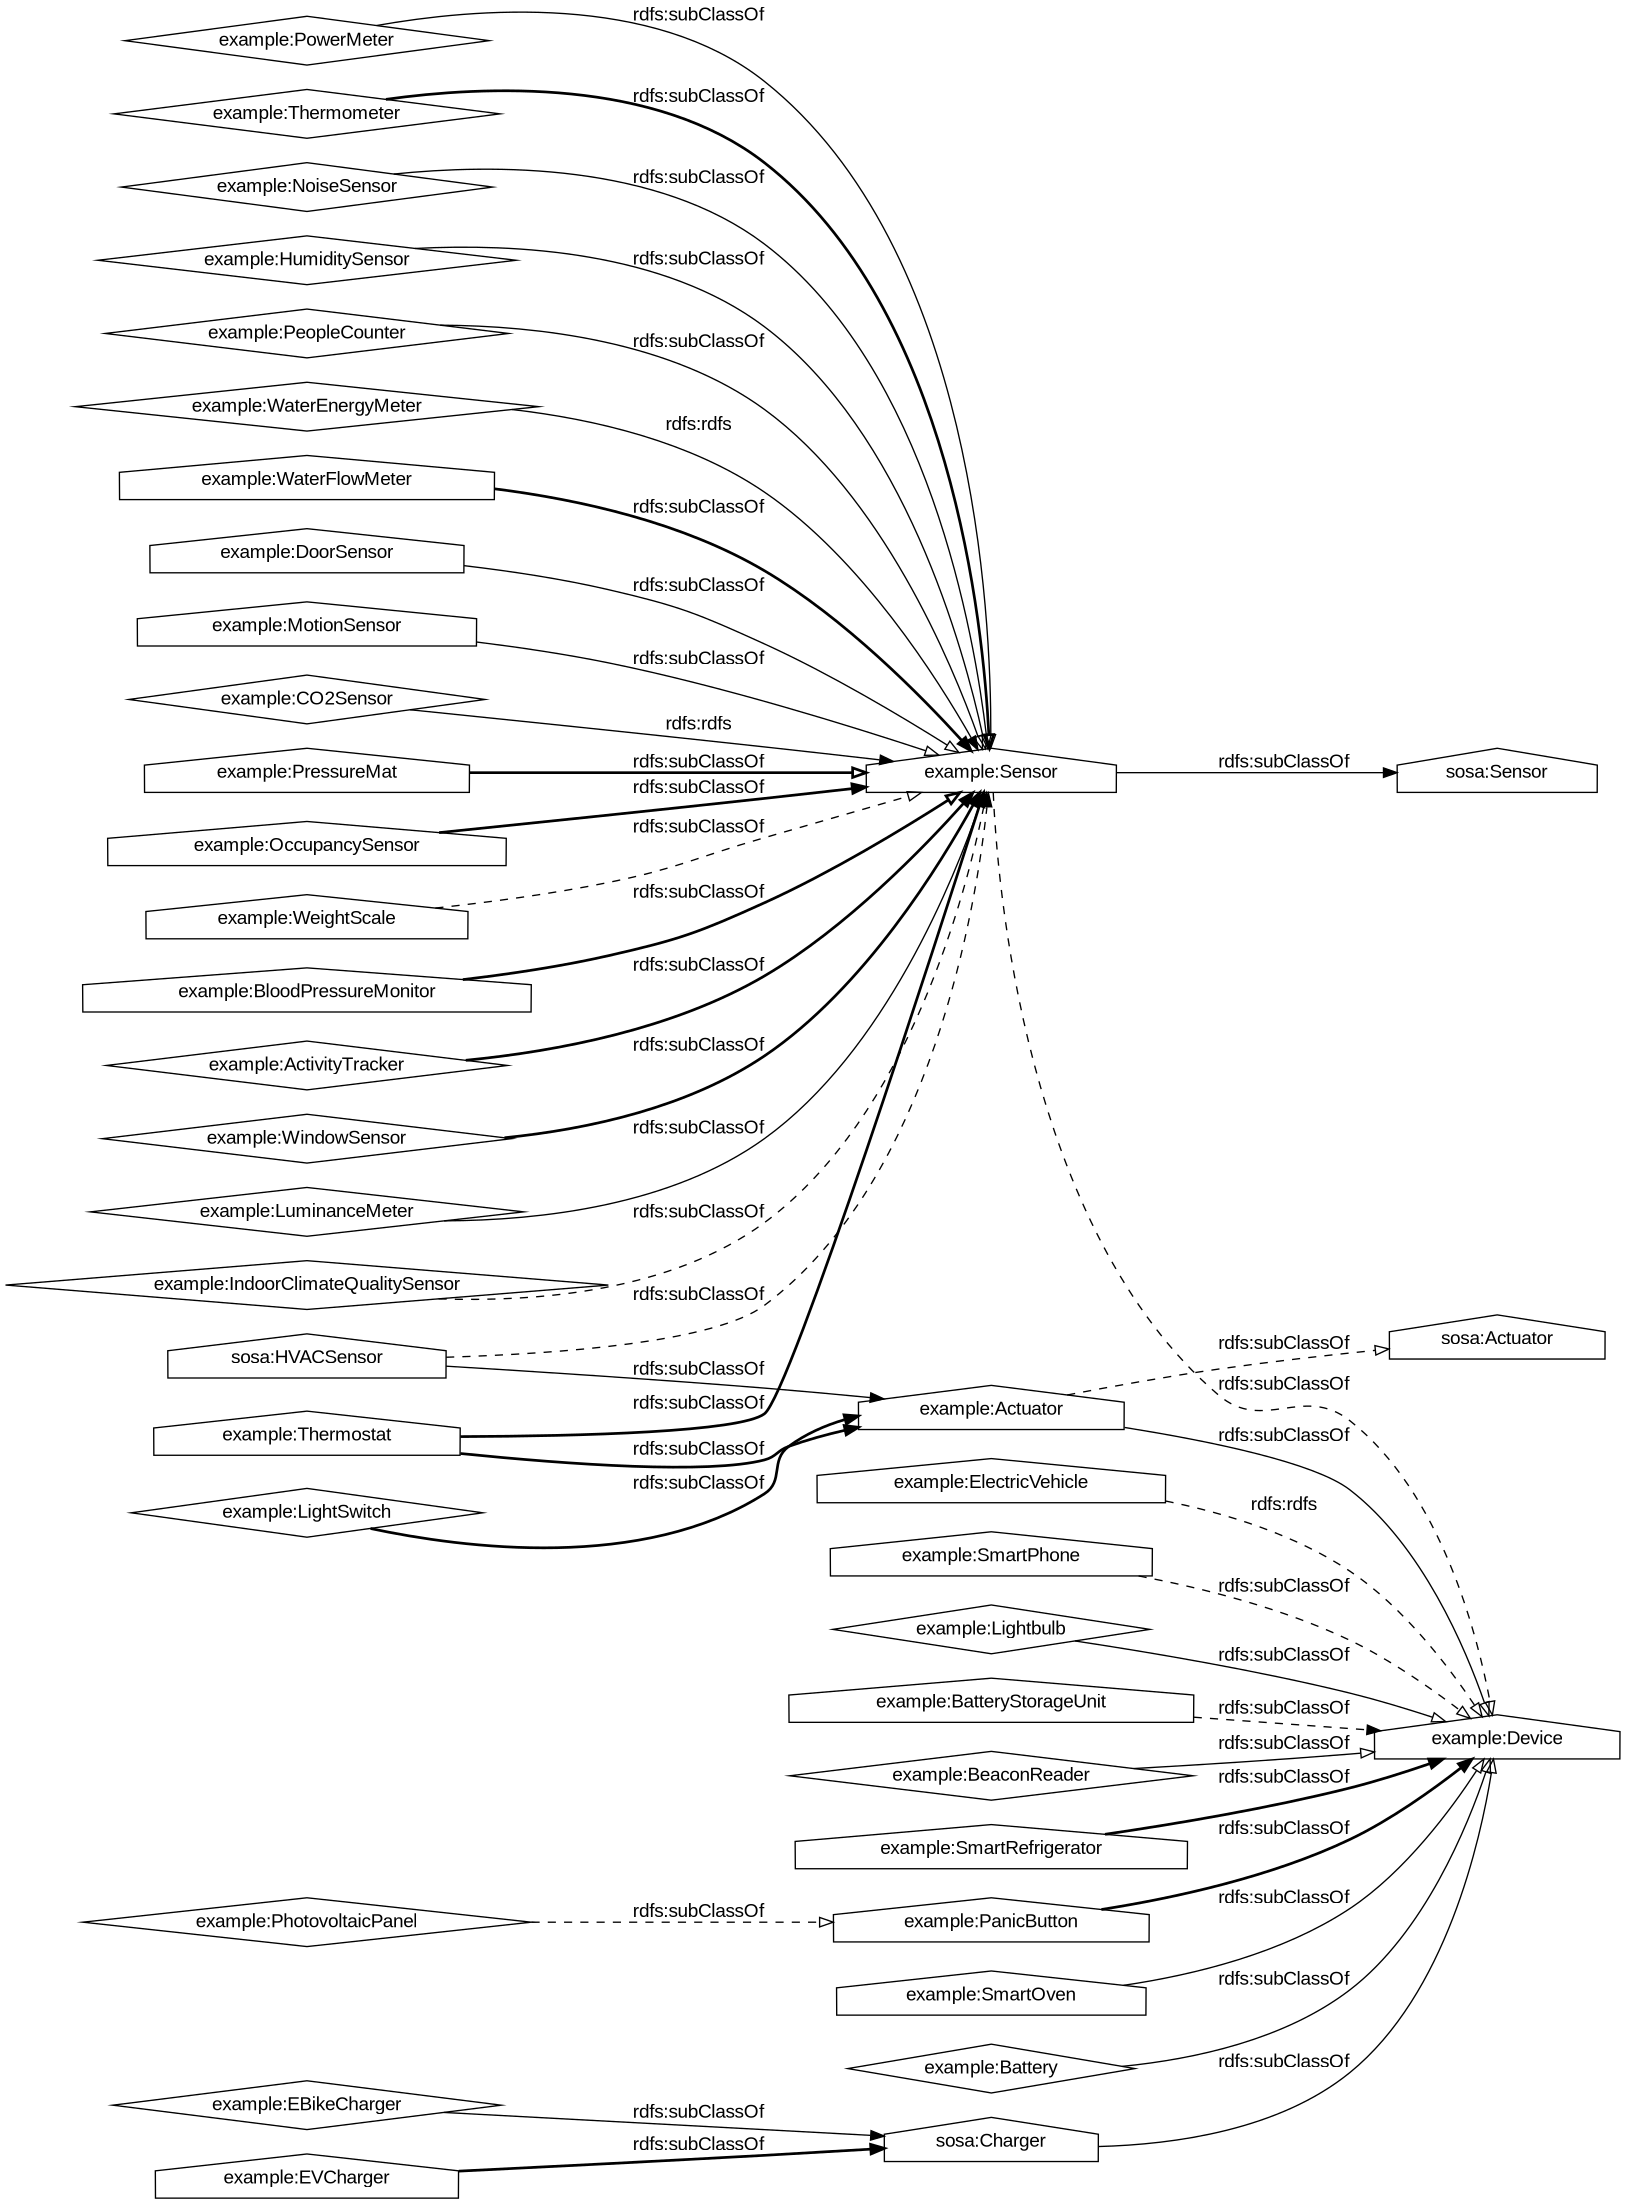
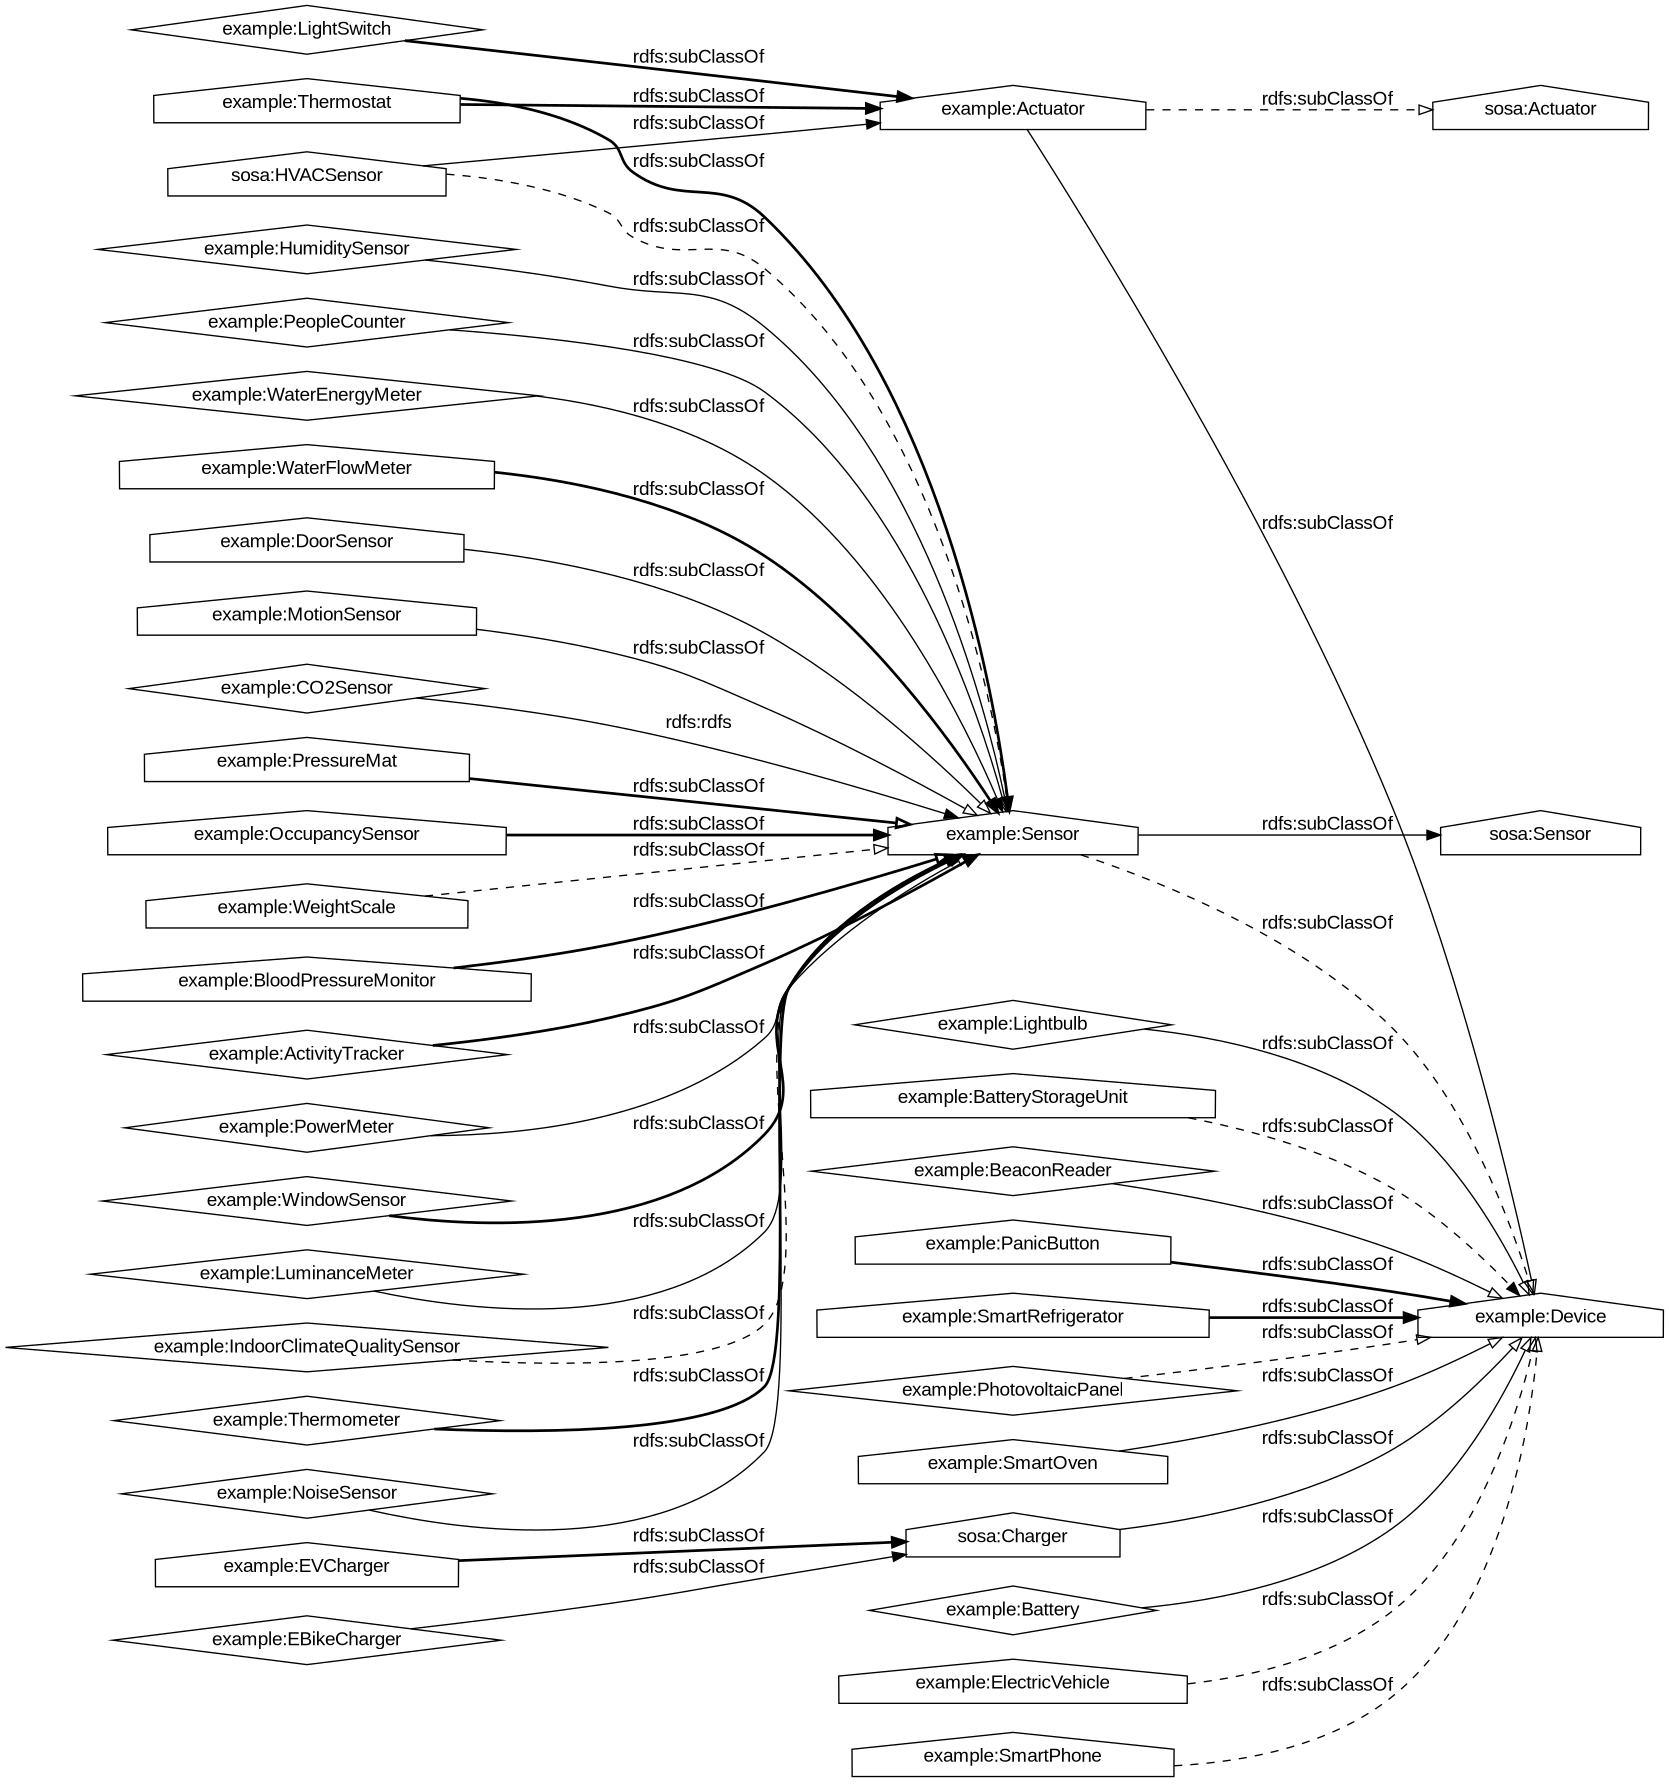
  digraph {
    fontname="Liberation Sans"
    rankdir=LR
    node [color=black fontname="Liberation Sans" shape=house]
    edge [arrowhead=onormal fontname="Liberation Sans" style=solid]
    "example:PowerMeter" [shape=diamond]
    "example:Sensor"
    "example:Device"
    "sosa:Sensor"
    "example:PhotovoltaicPanel" [shape=diamond]
    "example:Thermometer" [shape=diamond]
    "example:SmartOven"
    "example:NoiseSensor" [shape=diamond]
    "example:LightSwitch" [shape=diamond]
    "example:Actuator"
    "sosa:Actuator"
    n12 [label="sosa:Charger"]
    "example:ElectricVehicle"
    "example:HumiditySensor" [shape=diamond]
    "example:PeopleCounter" [shape=diamond]
    "example:SmartPhone"
    "example:WaterEnergyMeter" [shape=diamond]
    "example:WaterFlowMeter"
    "example:DoorSensor"
    "example:MotionSensor"
    "example:CO2Sensor" [shape=diamond]
    "example:EVCharger"
    n23 [label="sosa:HVACSensor"]
    "example:PressureMat"
    "example:OccupancySensor"
    "example:Thermostat"
    "example:WeightScale"
    "example:Lightbulb" [shape=diamond]
    "example:BatteryStorageUnit"
    "example:BeaconReader" [shape=diamond]
    "example:BloodPressureMonitor"
    "example:PanicButton"
    "example:ActivityTracker" [shape=diamond]
    "example:WindowSensor" [shape=diamond]
    "example:SmartRefrigerator"
    "example:Battery" [shape=diamond]
    "example:LuminanceMeter" [shape=diamond]
    "example:IndoorClimateQualitySensor" [shape=diamond]
    "example:EBikeCharger" [shape=diamond]
    "example:PowerMeter" -> "example:Sensor" [label="rdfs:subClassOf"]
    "example:Sensor" -> "example:Device" [label="rdfs:subClassOf" style=dashed]
    "example:Sensor" -> "sosa:Sensor" [arrowhead=normal label="rdfs:subClassOf"]
-   "example:PhotovoltaicPanel" -> "example:PanicButton" [label="rdfs:subClassOf" style=dashed]
+   "example:PhotovoltaicPanel" -> "example:Device" [label="rdfs:subClassOf" style=dashed]
    "example:Thermometer" -> "example:Sensor" [label="rdfs:subClassOf" style=bold]
    "example:SmartOven" -> "example:Device" [label="rdfs:subClassOf"]
    "example:NoiseSensor" -> "example:Sensor" [label="rdfs:subClassOf"]
    "example:LightSwitch" -> "example:Actuator" [arrowhead=normal label="rdfs:subClassOf" style=bold]
    "example:Actuator" -> "example:Device" [label="rdfs:subClassOf"]
    "example:Actuator" -> "sosa:Actuator" [label="rdfs:subClassOf" style=dashed]
    n12 -> "example:Device" [label="rdfs:subClassOf"]
-   "example:ElectricVehicle" -> "example:Device" [label="rdfs:rdfs" style=dashed]
+   "example:ElectricVehicle" -> "example:Device" [label="rdfs:subClassOf" style=dashed]
    "example:HumiditySensor" -> "example:Sensor" [label="rdfs:subClassOf"]
    "example:PeopleCounter" -> "example:Sensor" [label="rdfs:subClassOf"]
    "example:SmartPhone" -> "example:Device" [label="rdfs:subClassOf" style=dashed]
-   "example:WaterEnergyMeter" -> "example:Sensor" [arrowhead=normal label="rdfs:rdfs"]
+   "example:WaterEnergyMeter" -> "example:Sensor" [arrowhead=normal label="rdfs:subClassOf"]
    "example:WaterFlowMeter" -> "example:Sensor" [arrowhead=normal label="rdfs:subClassOf" style=bold]
    "example:DoorSensor" -> "example:Sensor" [label="rdfs:subClassOf"]
    "example:MotionSensor" -> "example:Sensor" [label="rdfs:subClassOf"]
    "example:CO2Sensor" -> "example:Sensor" [arrowhead=normal label="rdfs:rdfs"]
    "example:EVCharger" -> n12 [arrowhead=normal label="rdfs:subClassOf" style=bold]
    n23 -> "example:Sensor" [arrowhead=normal label="rdfs:subClassOf" style=dashed]
    n23 -> "example:Actuator" [arrowhead=normal label="rdfs:subClassOf"]
    "example:PressureMat" -> "example:Sensor" [label="rdfs:subClassOf" style=bold]
    "example:OccupancySensor" -> "example:Sensor" [arrowhead=normal label="rdfs:subClassOf" style=bold]
    "example:Thermostat" -> "example:Sensor" [arrowhead=normal label="rdfs:subClassOf" style=bold]
    "example:Thermostat" -> "example:Actuator" [arrowhead=normal label="rdfs:subClassOf" style=bold]
    "example:WeightScale" -> "example:Sensor" [label="rdfs:subClassOf" style=dashed]
    "example:Lightbulb" -> "example:Device" [label="rdfs:subClassOf"]
    "example:BatteryStorageUnit" -> "example:Device" [arrowhead=normal label="rdfs:subClassOf" style=dashed]
    "example:BeaconReader" -> "example:Device" [label="rdfs:subClassOf"]
    "example:BloodPressureMonitor" -> "example:Sensor" [label="rdfs:subClassOf" style=bold]
    "example:PanicButton" -> "example:Device" [arrowhead=normal label="rdfs:subClassOf" style=bold]
    "example:ActivityTracker" -> "example:Sensor" [arrowhead=normal label="rdfs:subClassOf" style=bold]
    "example:WindowSensor" -> "example:Sensor" [arrowhead=normal label="rdfs:subClassOf" style=bold]
    "example:SmartRefrigerator" -> "example:Device" [arrowhead=normal label="rdfs:subClassOf" style=bold]
    "example:Battery" -> "example:Device" [label="rdfs:subClassOf"]
    "example:LuminanceMeter" -> "example:Sensor" [arrowhead=normal label="rdfs:subClassOf"]
    "example:IndoorClimateQualitySensor" -> "example:Sensor" [arrowhead=normal label="rdfs:subClassOf" style=dashed]
    "example:EBikeCharger" -> n12 [arrowhead=normal label="rdfs:subClassOf"]
  }
